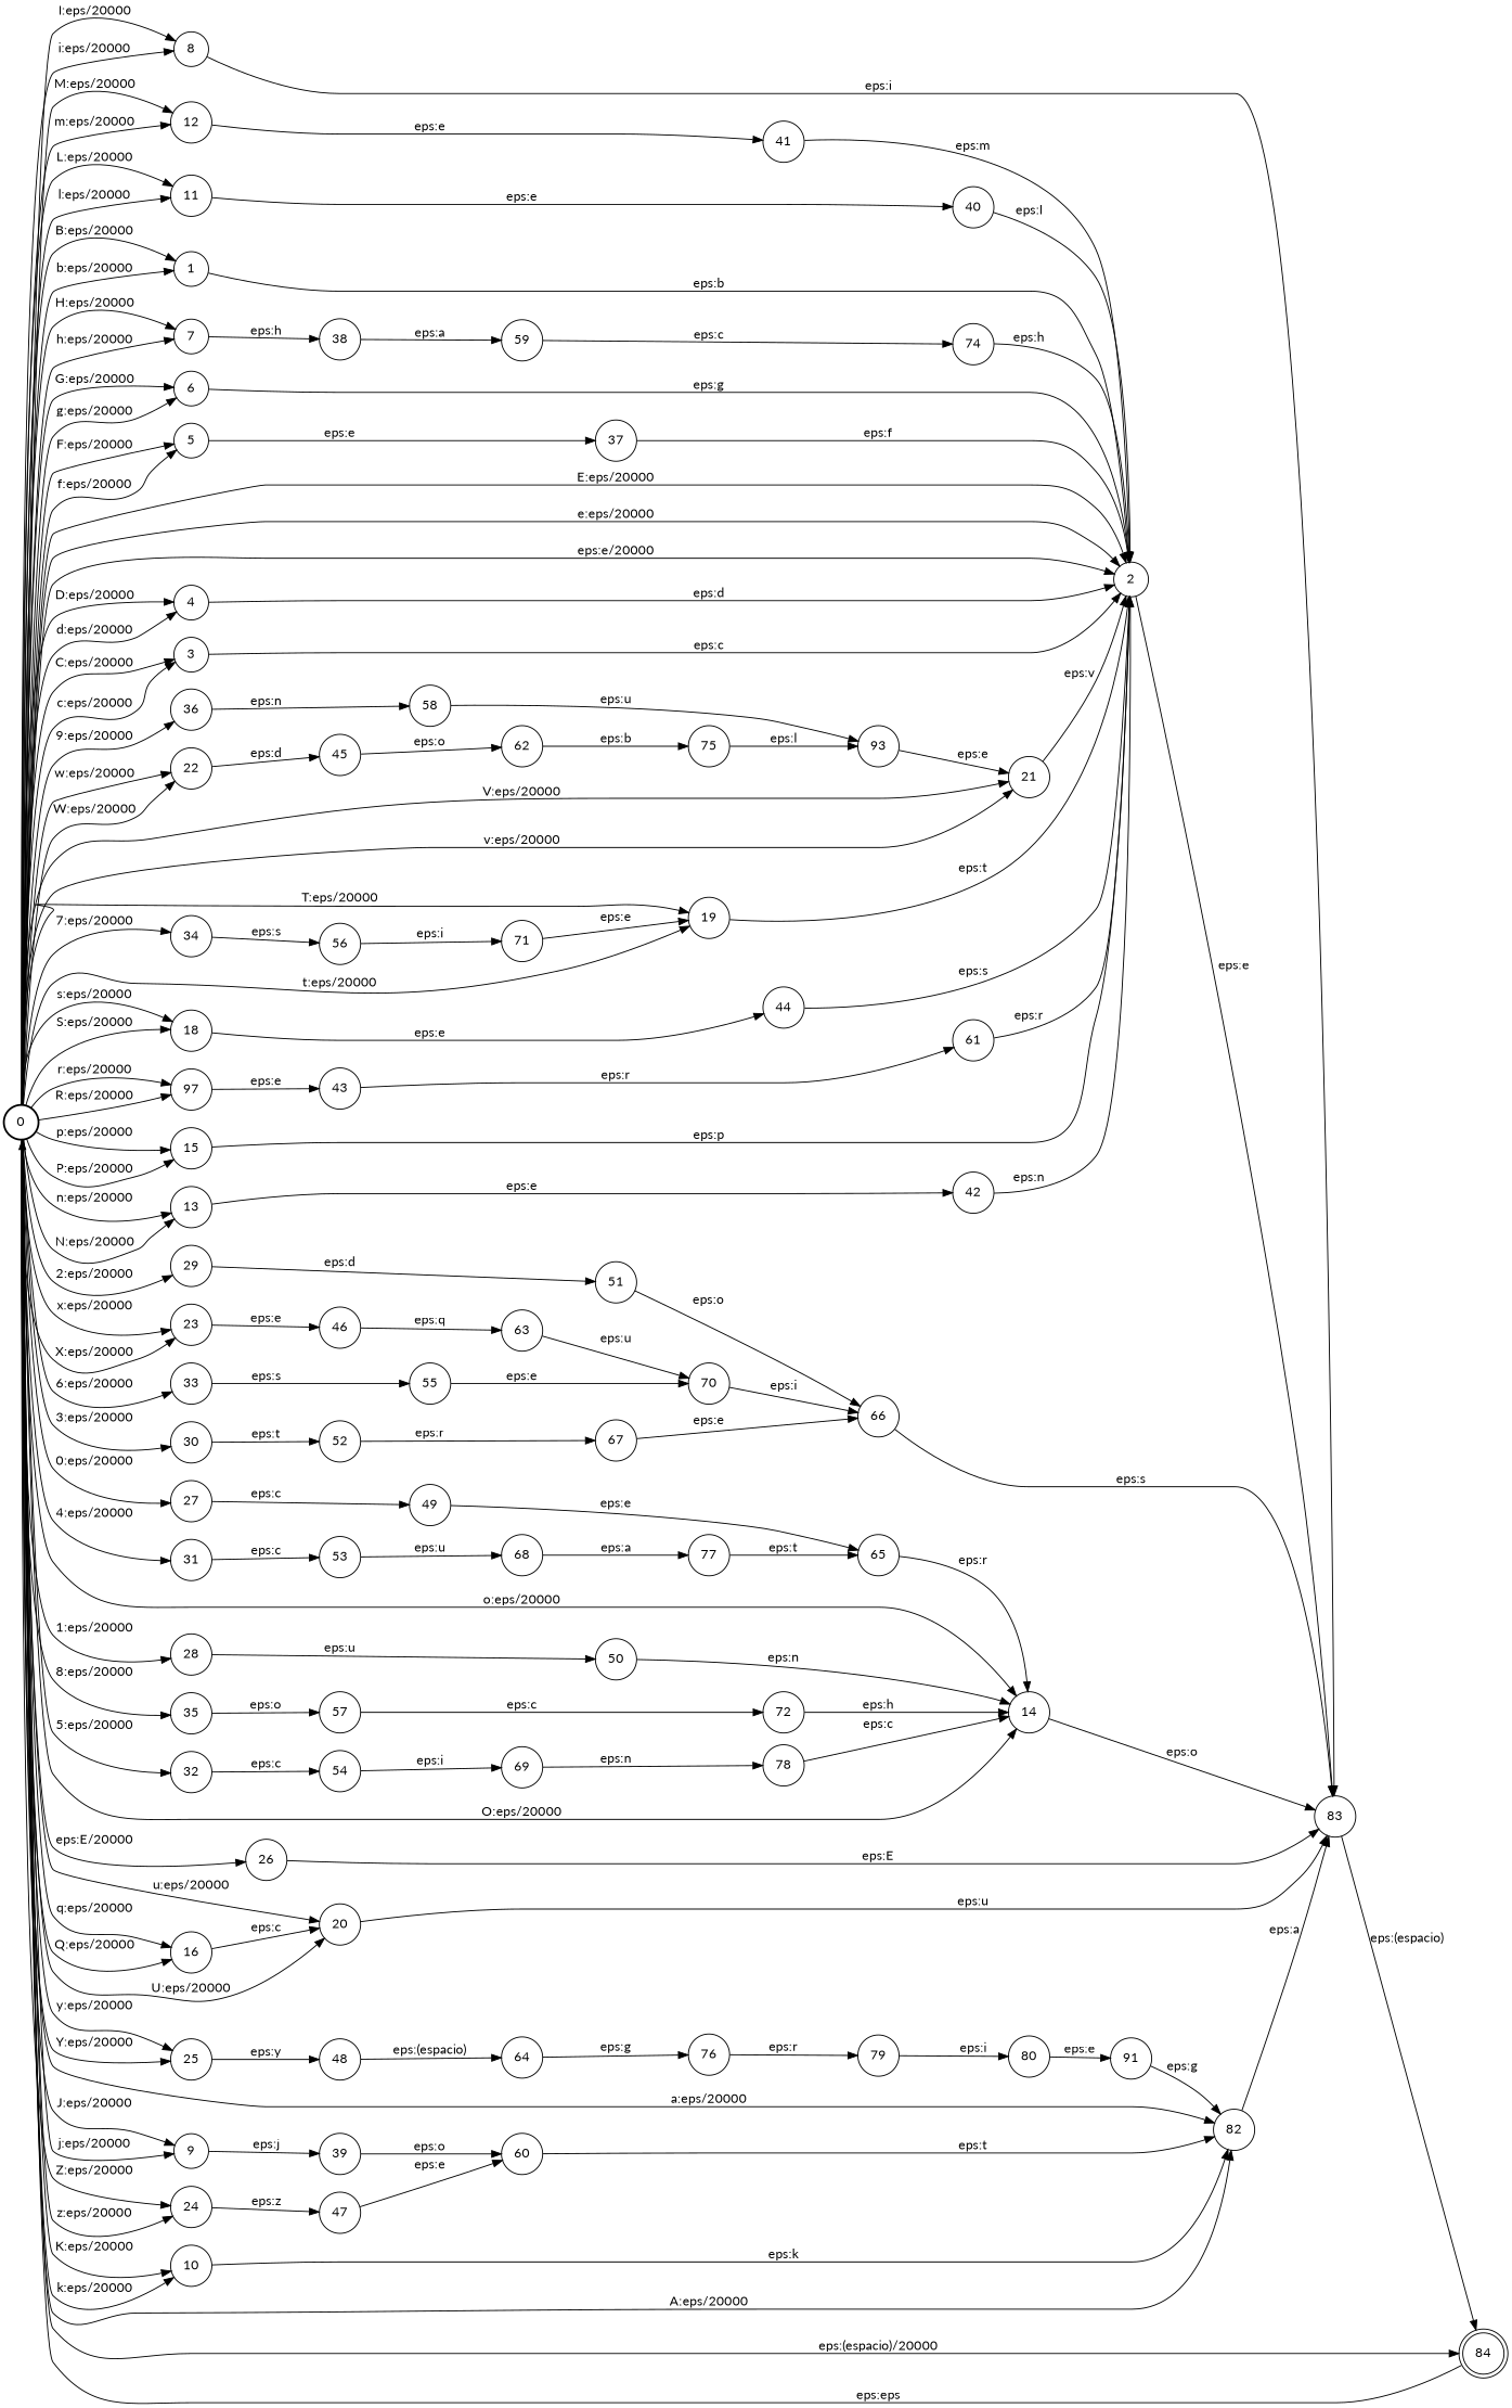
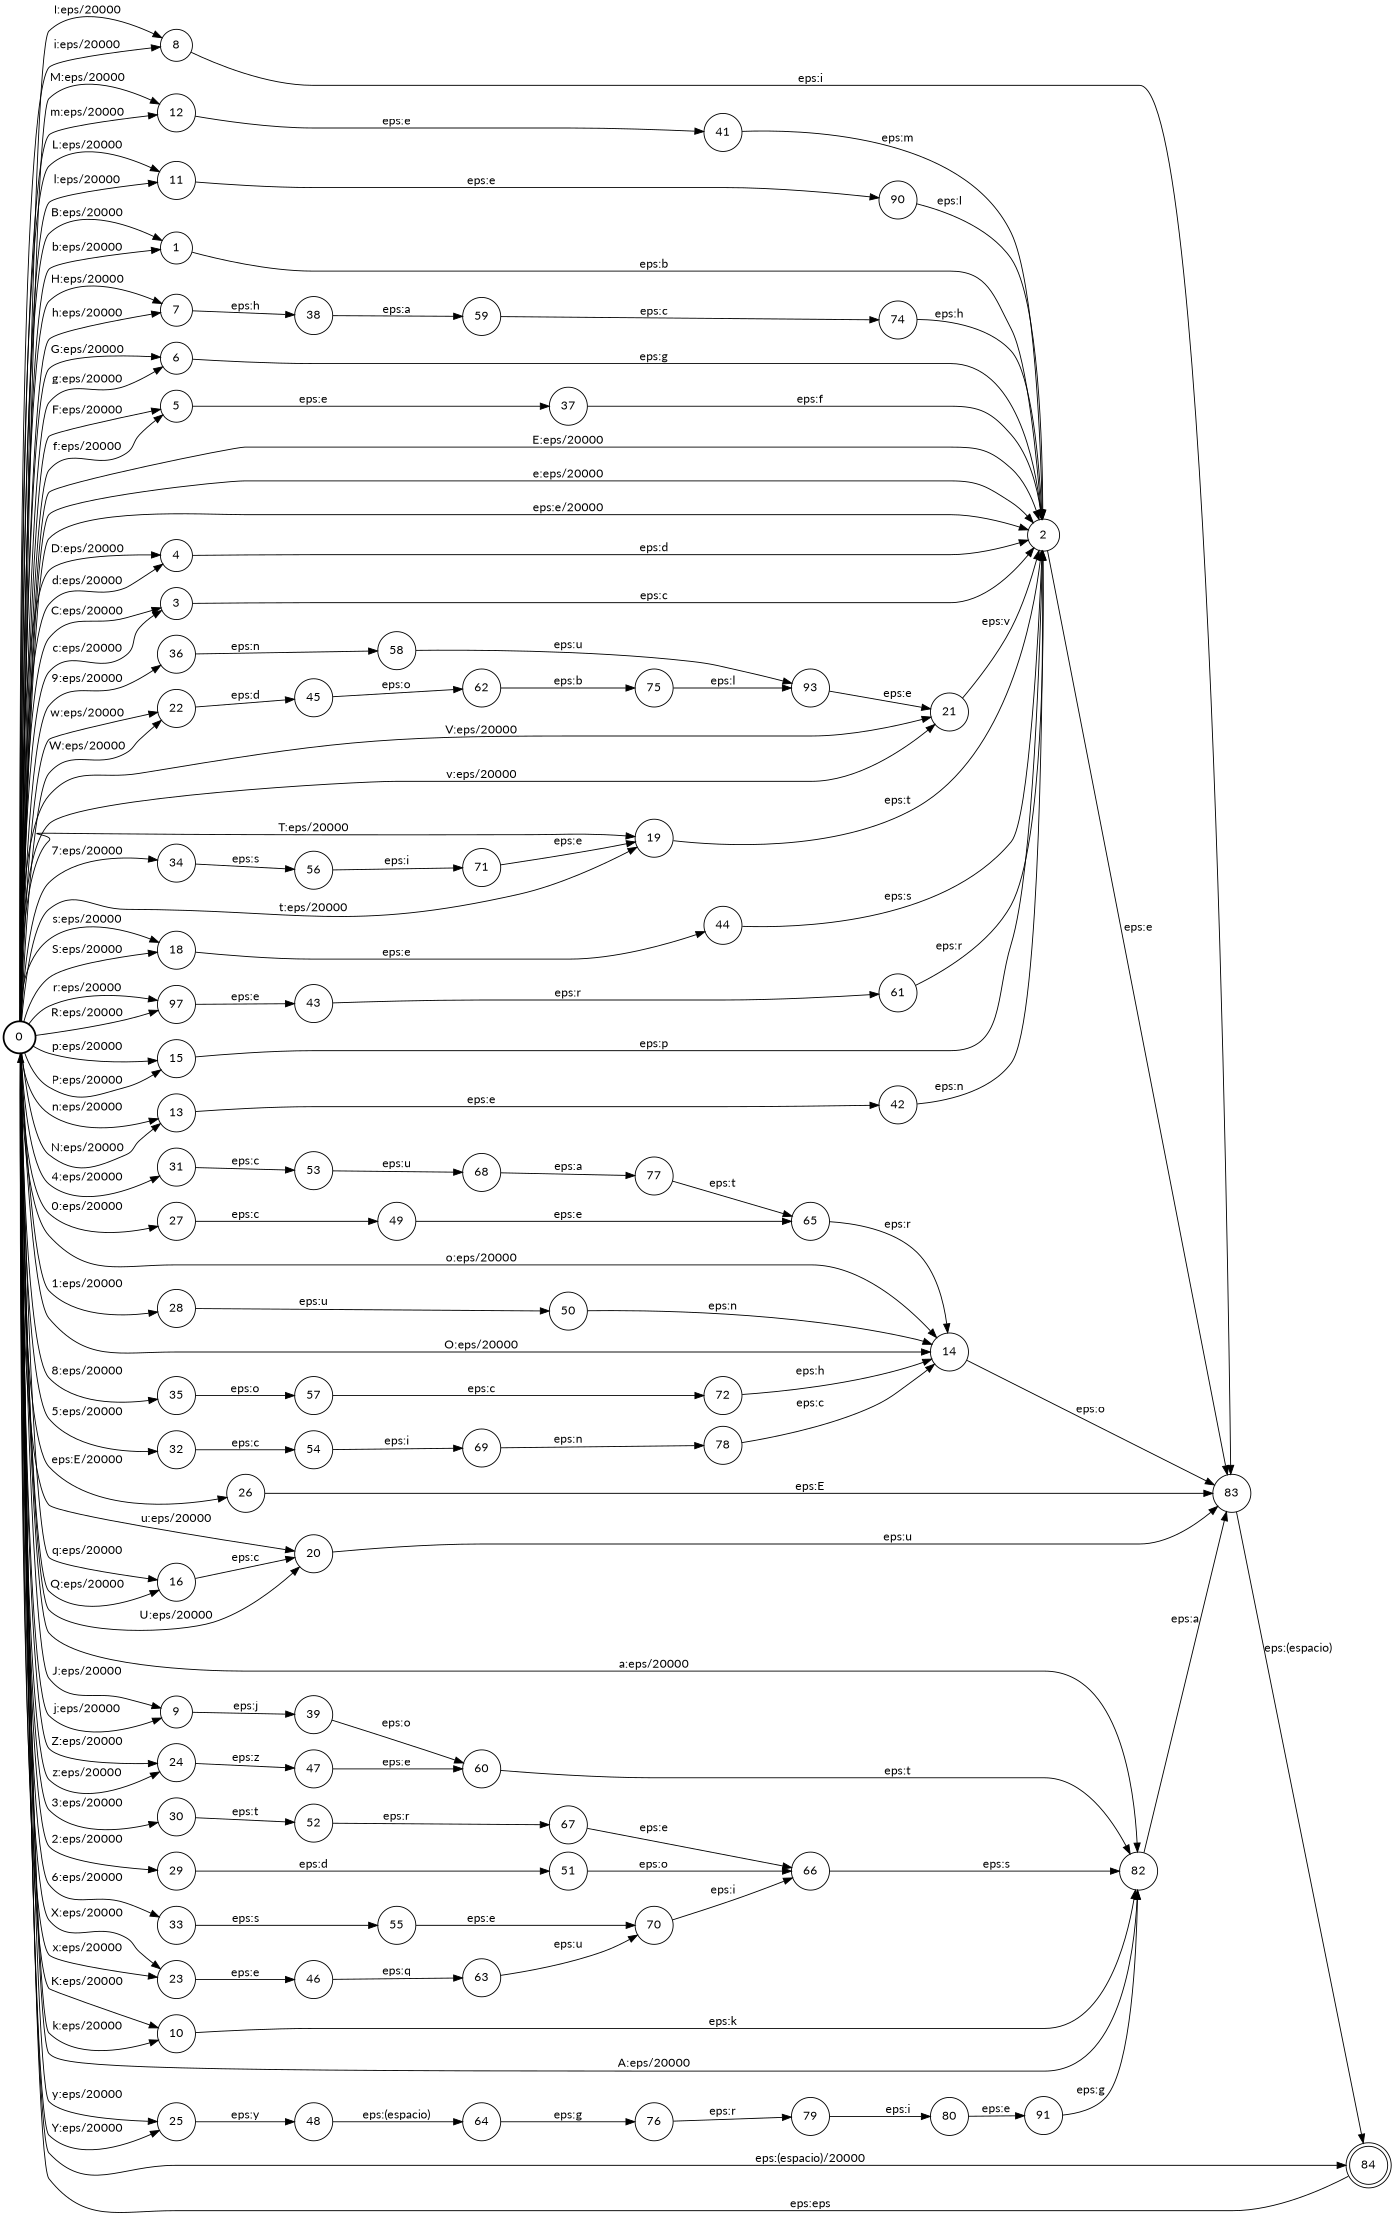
  digraph {
    fontname=Lato
    nodesep=0.25
    rankdir=LR
    ranksep=0.4
    node [fontname=Lato fontsize=14 shape=circle style=solid]
    edge [fontname=Lato fontsize=14]
    n1 [label=0 style=bold]
    n2 [label=36]
    n3 [label=35]
    n4 [label=34]
    n5 [label=33]
    n6 [label=32]
    n7 [label=31]
    n8 [label=30]
    n9 [label=29]
    n10 [label=28]
    n11 [label=27]
    n12 [label=26]
    n13 [label=24]
    n14 [label=25]
    n15 [label=23]
    n16 [label=22]
    n17 [label=21]
    n18 [label=20]
    n19 [label=19]
    n20 [label=18]
    n21 [label=97]
    n22 [label=16]
    n23 [label=15]
    n24 [label=14]
    n25 [label=13]
    n26 [label=12]
    n27 [label=11]
    n28 [label=10]
    n29 [label=9]
    n30 [label=8]
    n31 [label=7]
    n32 [label=6]
    n33 [label=5]
    n34 [label=2]
    n35 [label=4]
    n36 [label=3]
    n37 [label=1]
    n38 [label=82]
    n39 [label=84 shape=doublecircle]
    n40 [label=58]
    n41 [label=57]
    n42 [label=56]
    n43 [label=55]
    n44 [label=54]
    n45 [label=53]
    n46 [label=52]
    n47 [label=51]
    n48 [label=50]
    n49 [label=49]
    n50 [label=83]
    n51 [label=47]
    n52 [label=48]
    n53 [label=46]
    n54 [label=45]
    n55 [label=44]
    n56 [label=43]
    n57 [label=42]
    n58 [label=41]
-   n59 [label=40]
+   n59 [label=90]
    n60 [label=39]
    n61 [label=38]
    n62 [label=37]
    n63 [label=93]
    n64 [label=72]
    n65 [label=71]
    n66 [label=70]
    n67 [label=69]
    n68 [label=68]
    n69 [label=67]
    n70 [label=66]
    n71 [label=65]
    n72 [label=60]
    n73 [label=64]
    n74 [label=63]
    n75 [label=62]
    n76 [label=61]
    n77 [label=59]
    n78 [label=74]
    n79 [label=75]
    n80 [label=76]
    n81 [label=77]
    n82 [label=78]
    n83 [label=79]
    n84 [label=80]
    n85 [label=91]
    n1 -> n2 [label="9:eps/20000"]
    n1 -> n3 [label="8:eps/20000"]
    n1 -> n4 [label="7:eps/20000"]
    n1 -> n5 [label="6:eps/20000"]
    n1 -> n6 [label="5:eps/20000"]
    n1 -> n7 [label="4:eps/20000"]
    n1 -> n8 [label="3:eps/20000"]
    n1 -> n9 [label="2:eps/20000"]
    n1 -> n10 [label="1:eps/20000"]
    n1 -> n11 [label="0:eps/20000"]
    n1 -> n12 [label="eps:E/20000"]
    n1 -> n13 [label="Z:eps/20000"]
    n1 -> n13 [label="z:eps/20000"]
    n1 -> n14 [label="Y:eps/20000"]
    n1 -> n14 [label="y:eps/20000"]
    n1 -> n15 [label="X:eps/20000"]
    n1 -> n15 [label="x:eps/20000"]
    n1 -> n16 [label="W:eps/20000"]
    n1 -> n16 [label="w:eps/20000"]
    n1 -> n17 [label="V:eps/20000"]
    n1 -> n17 [label="v:eps/20000"]
    n1 -> n18 [label="U:eps/20000"]
    n1 -> n18 [label="u:eps/20000"]
    n1 -> n19 [label="T:eps/20000"]
    n1 -> n19 [label="t:eps/20000"]
    n1 -> n20 [label="S:eps/20000"]
    n1 -> n20 [label="s:eps/20000"]
    n1 -> n21 [label="R:eps/20000"]
    n1 -> n21 [label="r:eps/20000"]
    n1 -> n22 [label="Q:eps/20000"]
    n1 -> n22 [label="q:eps/20000"]
    n1 -> n23 [label="P:eps/20000"]
    n1 -> n23 [label="p:eps/20000"]
    n1 -> n24 [label="O:eps/20000"]
    n1 -> n24 [label="o:eps/20000"]
    n1 -> n25 [label="N:eps/20000"]
    n1 -> n25 [label="n:eps/20000"]
    n1 -> n26 [label="M:eps/20000"]
    n1 -> n26 [label="m:eps/20000"]
    n1 -> n27 [label="L:eps/20000"]
    n1 -> n27 [label="l:eps/20000"]
    n1 -> n28 [label="K:eps/20000"]
    n1 -> n28 [label="k:eps/20000"]
    n1 -> n29 [label="J:eps/20000"]
    n1 -> n29 [label="j:eps/20000"]
    n1 -> n30 [label="I:eps/20000"]
    n1 -> n30 [label="i:eps/20000"]
    n1 -> n31 [label="H:eps/20000"]
    n1 -> n31 [label="h:eps/20000"]
    n1 -> n32 [label="G:eps/20000"]
    n1 -> n32 [label="g:eps/20000"]
    n1 -> n33 [label="F:eps/20000"]
    n1 -> n33 [label="f:eps/20000"]
    n1 -> n34 [label="E:eps/20000"]
    n1 -> n34 [label="e:eps/20000"]
    n1 -> n34 [label="eps:e/20000"]
    n1 -> n35 [label="D:eps/20000"]
    n1 -> n35 [label="d:eps/20000"]
    n1 -> n36 [label="C:eps/20000"]
    n1 -> n36 [label="c:eps/20000"]
    n1 -> n37 [label="B:eps/20000"]
    n1 -> n37 [label="b:eps/20000"]
    n1 -> n38 [label="A:eps/20000"]
    n1 -> n38 [label="a:eps/20000"]
    n1 -> n39 [label="eps:(espacio)/20000"]
    n2 -> n40 [label="eps:n"]
    n3 -> n41 [label="eps:o"]
    n4 -> n42 [label="eps:s"]
    n5 -> n43 [label="eps:s"]
    n6 -> n44 [label="eps:c"]
    n7 -> n45 [label="eps:c"]
    n8 -> n46 [label="eps:t"]
    n9 -> n47 [label="eps:d"]
    n10 -> n48 [label="eps:u"]
    n11 -> n49 [label="eps:c"]
    n12 -> n50 [label="eps:E"]
    n13 -> n51 [label="eps:z"]
    n14 -> n52 [label="eps:y"]
    n15 -> n53 [label="eps:e"]
    n16 -> n54 [label="eps:d"]
    n17 -> n34 [label="eps:v"]
    n18 -> n50 [label="eps:u"]
    n19 -> n34 [label="eps:t"]
    n20 -> n55 [label="eps:e"]
    n21 -> n56 [label="eps:e"]
    n22 -> n18 [label="eps:c"]
    n23 -> n34 [label="eps:p"]
    n24 -> n50 [label="eps:o"]
    n25 -> n57 [label="eps:e"]
    n26 -> n58 [label="eps:e"]
    n27 -> n59 [label="eps:e"]
    n28 -> n38 [label="eps:k"]
    n29 -> n60 [label="eps:j"]
    n30 -> n50 [label="eps:i"]
    n31 -> n61 [label="eps:h"]
    n32 -> n34 [label="eps:g"]
    n33 -> n62 [label="eps:e"]
    n34 -> n50 [label="eps:e"]
    n35 -> n34 [label="eps:d"]
    n36 -> n34 [label="eps:c"]
    n37 -> n34 [label="eps:b"]
    n38 -> n50 [label="eps:a"]
    n39 -> n1 [label="eps:eps"]
    n40 -> n63 [label="eps:u"]
    n41 -> n64 [label="eps:c"]
    n42 -> n65 [label="eps:i"]
    n43 -> n66 [label="eps:e"]
    n44 -> n67 [label="eps:i"]
    n45 -> n68 [label="eps:u"]
    n46 -> n69 [label="eps:r"]
    n47 -> n70 [label="eps:o"]
    n48 -> n24 [label="eps:n"]
    n49 -> n71 [label="eps:e"]
    n50 -> n39 [label="eps:(espacio)"]
    n51 -> n72 [label="eps:e"]
    n52 -> n73 [label="eps:(espacio)"]
    n53 -> n74 [label="eps:q"]
    n54 -> n75 [label="eps:o"]
    n55 -> n34 [label="eps:s"]
    n56 -> n76 [label="eps:r"]
    n57 -> n34 [label="eps:n"]
    n58 -> n34 [label="eps:m"]
    n59 -> n34 [label="eps:l"]
    n60 -> n72 [label="eps:o"]
    n61 -> n77 [label="eps:a"]
    n62 -> n34 [label="eps:f"]
    n63 -> n17 [label="eps:e"]
    n64 -> n24 [label="eps:h"]
    n65 -> n19 [label="eps:e"]
    n66 -> n70 [label="eps:i"]
    n67 -> n82 [label="eps:n"]
    n68 -> n81 [label="eps:a"]
    n69 -> n70 [label="eps:e"]
-   n70 -> n50 [label="eps:s"]
+   n70 -> n38 [label="eps:s"]
    n71 -> n24 [label="eps:r"]
    n72 -> n38 [label="eps:t"]
    n73 -> n80 [label="eps:g"]
    n74 -> n66 [label="eps:u"]
    n75 -> n79 [label="eps:b"]
    n76 -> n34 [label="eps:r"]
    n77 -> n78 [label="eps:c"]
    n78 -> n34 [label="eps:h"]
    n79 -> n63 [label="eps:l"]
    n80 -> n83 [label="eps:r"]
    n81 -> n71 [label="eps:t"]
    n82 -> n24 [label="eps:c"]
    n83 -> n84 [label="eps:i"]
    n84 -> n85 [label="eps:e"]
    n85 -> n38 [label="eps:g"]
  }
